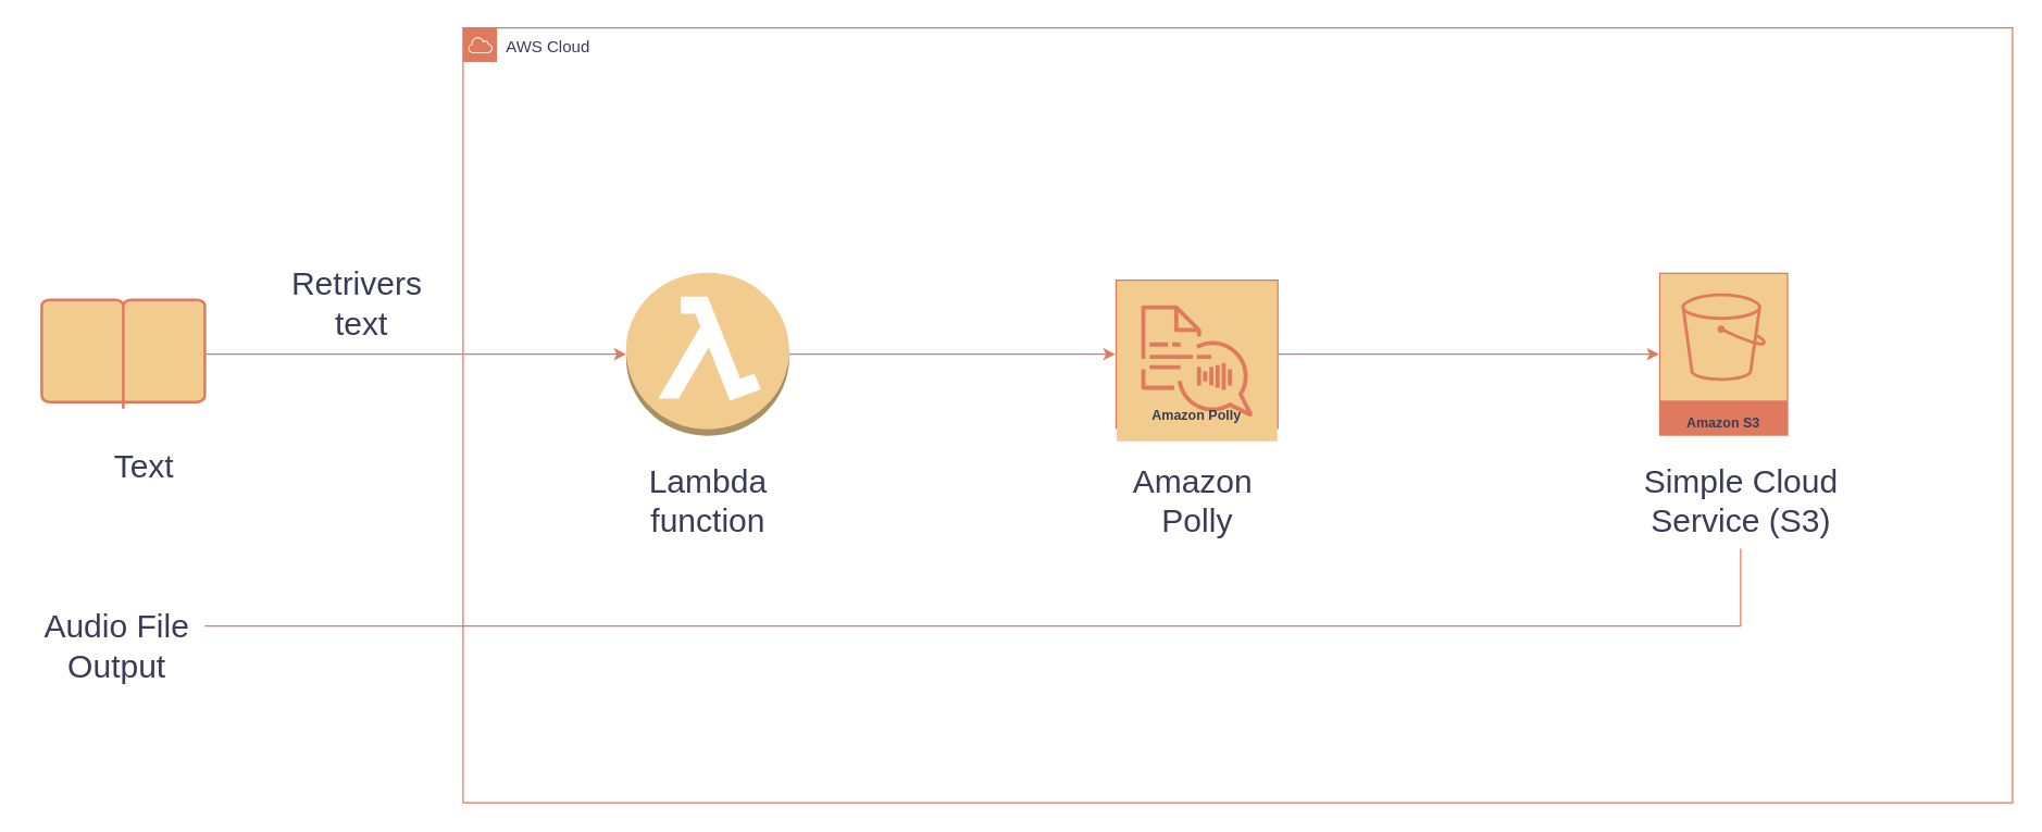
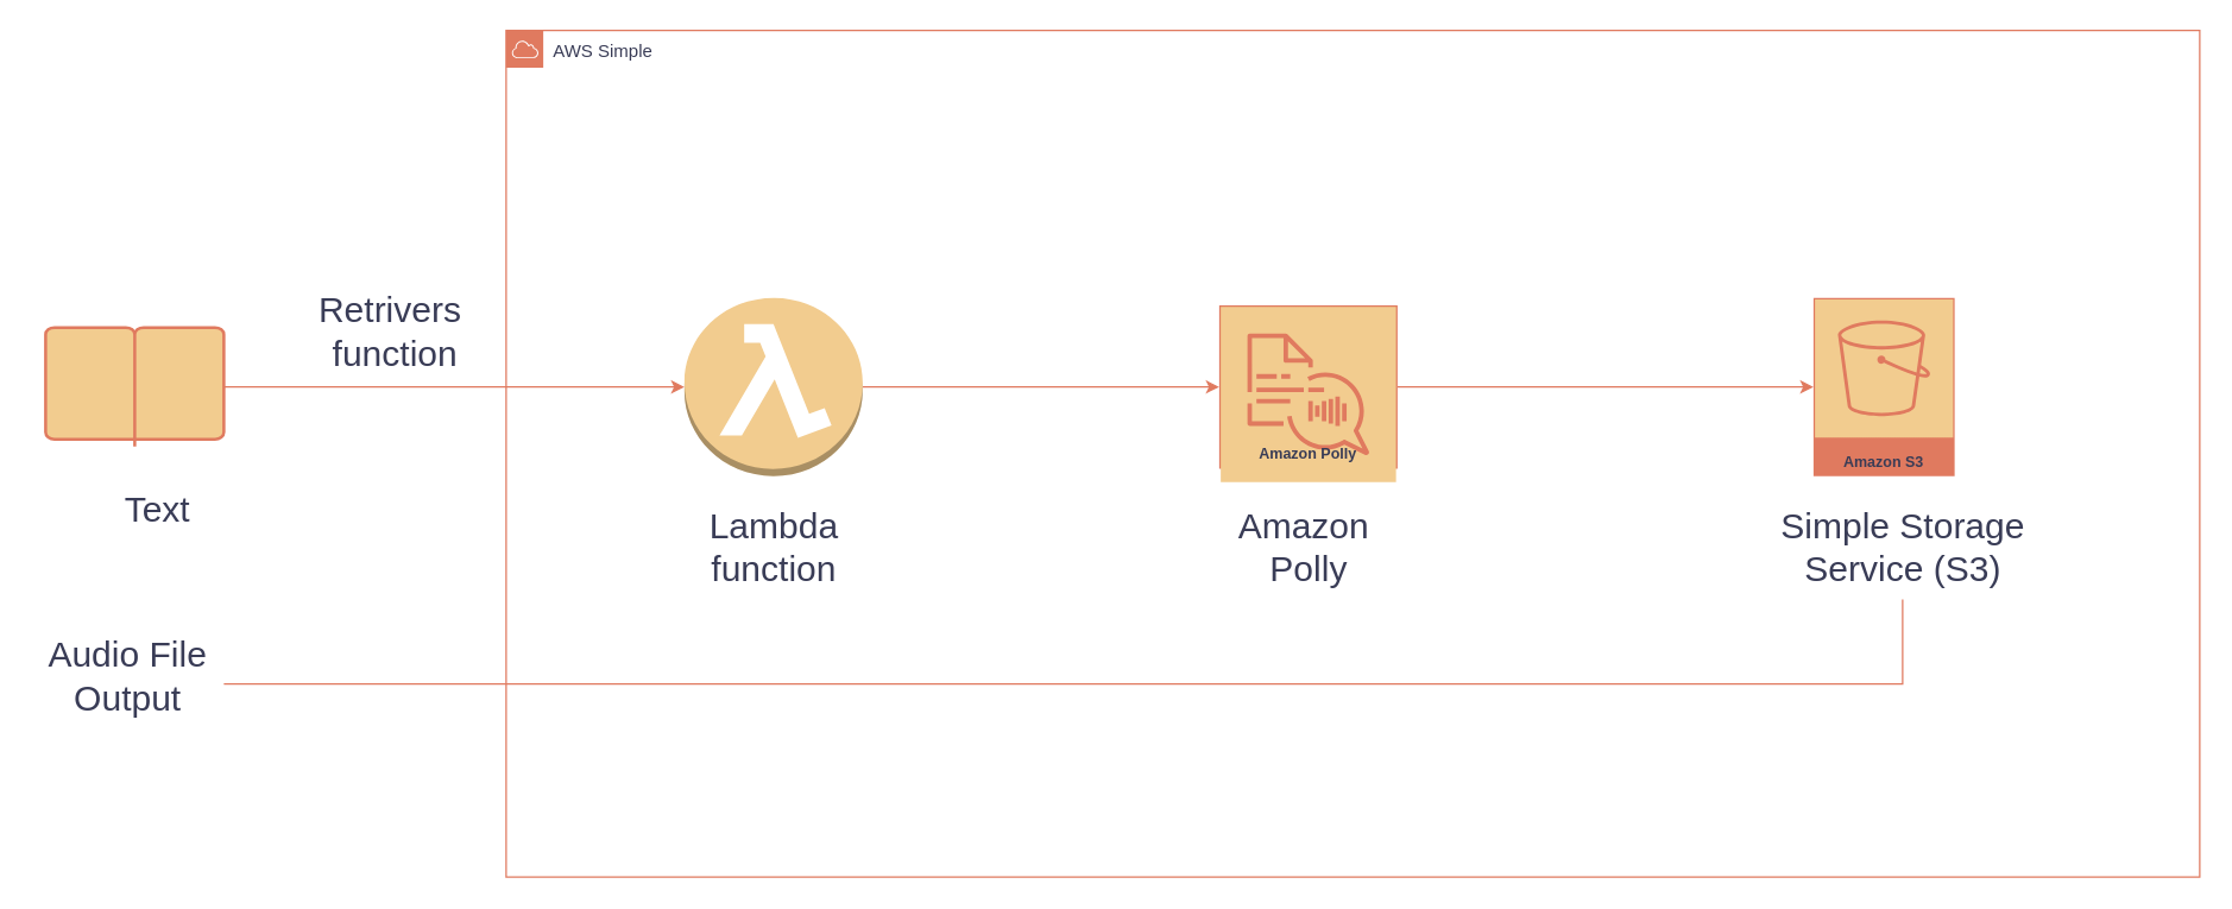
  <mxCell id="0" />
  <mxCell id="1" parent="0" />
- <mxCell id="2" value="AWS Cloud" style="outlineConnect=0;html=1;whiteSpace=wrap;fontSize=12;fontStyle=0;shape=mxgraph.aws4.group;grIcon=mxgraph.aws4.group_aws_cloud;fillColor=none;verticalAlign=top;align=left;spacingLeft=30;dashed=0;labelBackgroundColor=none;strokeColor=#E07A5F;fontColor=#393C56;rounded=0;" vertex="1" parent="1"><mxGeometry x="340" y="20" width="1140" height="570" as="geometry" /></mxCell>
+ <mxCell id="2" value="AWS Simple" style="outlineConnect=0;html=1;whiteSpace=wrap;fontSize=12;fontStyle=0;shape=mxgraph.aws4.group;grIcon=mxgraph.aws4.group_aws_cloud;fillColor=none;verticalAlign=top;align=left;spacingLeft=30;dashed=0;labelBackgroundColor=none;strokeColor=#E07A5F;fontColor=#393C56;rounded=0;" vertex="1" parent="1"><mxGeometry x="340" y="20" width="1140" height="570" as="geometry" /></mxCell>
  <mxCell id="3" style="edgeStyle=orthogonalEdgeStyle;rounded=0;orthogonalLoop=1;jettySize=auto;html=1;exitX=1;exitY=0.5;exitDx=0;exitDy=0;exitPerimeter=0;labelBackgroundColor=none;fontColor=default;strokeColor=#E07A5F;" edge="1" parent="1" source="4" target="6"><mxGeometry relative="1" as="geometry" /></mxCell>
  <mxCell id="4" value="" style="outlineConnect=0;dashed=0;verticalLabelPosition=bottom;verticalAlign=top;align=center;html=1;shape=mxgraph.aws3.lambda_function;labelBackgroundColor=none;fillColor=#F2CC8F;strokeColor=#E07A5F;fontColor=#393C56;rounded=0;" vertex="1" parent="1"><mxGeometry x="460" y="200" width="120" height="120" as="geometry" /></mxCell>
  <mxCell id="5" style="edgeStyle=orthogonalEdgeStyle;rounded=0;orthogonalLoop=1;jettySize=auto;html=1;labelBackgroundColor=none;fontColor=default;strokeColor=#E07A5F;" edge="1" parent="1" source="6" target="7"><mxGeometry relative="1" as="geometry" /></mxCell>
  <mxCell id="6" value="Amazon Polly" style="outlineConnect=0;dashed=0;verticalLabelPosition=middle;verticalAlign=bottom;align=center;html=1;whiteSpace=wrap;fontSize=10;fontStyle=1;spacing=3;shape=mxgraph.aws4.productIcon;prIcon=mxgraph.aws4.polly;labelBackgroundColor=none;fillColor=#F2CC8F;strokeColor=#E07A5F;fontColor=#393C56;rounded=0;" vertex="1" parent="1"><mxGeometry x="820" y="205" width="120" height="110" as="geometry" /></mxCell>
  <mxCell id="7" value="Amazon S3" style="outlineConnect=0;dashed=0;verticalLabelPosition=middle;verticalAlign=bottom;align=center;html=1;whiteSpace=wrap;fontSize=10;fontStyle=1;spacing=3;shape=mxgraph.aws4.productIcon;prIcon=mxgraph.aws4.s3;labelBackgroundColor=none;fillColor=#F2CC8F;strokeColor=#E07A5F;fontColor=#393C56;rounded=0;" vertex="1" parent="1"><mxGeometry x="1220" y="200" width="95" height="120" as="geometry" /></mxCell>
  <mxCell id="8" style="edgeStyle=orthogonalEdgeStyle;rounded=0;orthogonalLoop=1;jettySize=auto;html=1;labelBackgroundColor=none;fontColor=default;strokeColor=#E07A5F;" edge="1" parent="1" source="9" target="4"><mxGeometry relative="1" as="geometry" /></mxCell>
  <mxCell id="9" value="" style="html=1;verticalLabelPosition=bottom;align=center;labelBackgroundColor=none;verticalAlign=top;strokeWidth=2;shadow=0;dashed=0;shape=mxgraph.ios7.icons.book;fillColor=#F2CC8F;strokeColor=#E07A5F;fontColor=#393C56;rounded=0;" vertex="1" parent="1"><mxGeometry x="30" y="220" width="120" height="80" as="geometry" /></mxCell>
  <mxCell id="10" value="&lt;font style=&quot;font-size: 24px;&quot;&gt;Text&lt;/font&gt;" style="text;html=1;align=center;verticalAlign=middle;resizable=0;points=[];autosize=1;strokeColor=none;fillColor=none;labelBackgroundColor=none;fontColor=#393C56;rounded=0;" vertex="1" parent="1"><mxGeometry x="70" y="323" width="70" height="40" as="geometry" /></mxCell>
- <mxCell id="11" value="&lt;font style=&quot;font-size: 24px;&quot;&gt;Retrivers&amp;nbsp;&lt;/font&gt;&lt;div&gt;&lt;font style=&quot;font-size: 24px;&quot;&gt;text&lt;/font&gt;&lt;/div&gt;" style="text;html=1;align=center;verticalAlign=middle;resizable=0;points=[];autosize=1;strokeColor=none;fillColor=none;labelBackgroundColor=none;fontColor=#393C56;rounded=0;" vertex="1" parent="1"><mxGeometry x="200" y="188" width="130" height="70" as="geometry" /></mxCell>
+ <mxCell id="11" value="&lt;font style=&quot;font-size: 24px;&quot;&gt;Retrivers&amp;nbsp;&lt;/font&gt;&lt;div&gt;&lt;font style=&quot;font-size: 24px;&quot;&gt;function&lt;/font&gt;&lt;/div&gt;" style="text;html=1;align=center;verticalAlign=middle;resizable=0;points=[];autosize=1;strokeColor=none;fillColor=none;labelBackgroundColor=none;fontColor=#393C56;rounded=0;" vertex="1" parent="1"><mxGeometry x="200" y="188" width="130" height="70" as="geometry" /></mxCell>
  <mxCell id="12" value="&lt;span style=&quot;font-size: 24px;&quot;&gt;Lambda&lt;/span&gt;&lt;div&gt;&lt;span style=&quot;font-size: 24px;&quot;&gt;function&lt;/span&gt;&lt;/div&gt;" style="text;html=1;align=center;verticalAlign=middle;resizable=0;points=[];autosize=1;strokeColor=none;fillColor=none;labelBackgroundColor=none;fontColor=#393C56;rounded=0;" vertex="1" parent="1"><mxGeometry x="465" y="333" width="110" height="70" as="geometry" /></mxCell>
  <mxCell id="13" value="&lt;span style=&quot;font-size: 24px;&quot;&gt;Amazon&amp;nbsp;&lt;/span&gt;&lt;div&gt;&lt;span style=&quot;font-size: 24px;&quot;&gt;Polly&lt;/span&gt;&lt;/div&gt;" style="text;html=1;align=center;verticalAlign=middle;resizable=0;points=[];autosize=1;strokeColor=none;fillColor=none;labelBackgroundColor=none;fontColor=#393C56;rounded=0;" vertex="1" parent="1"><mxGeometry x="820" y="333" width="120" height="70" as="geometry" /></mxCell>
  <mxCell id="14" style="edgeStyle=orthogonalEdgeStyle;rounded=0;orthogonalLoop=1;jettySize=auto;html=1;labelBackgroundColor=none;fontColor=default;strokeColor=#E07A5F;endArrow=none;" edge="1" parent="1" source="15" target="16"><mxGeometry relative="1" as="geometry"><Array as="points"><mxPoint x="1280" y="460" /></Array></mxGeometry></mxCell>
- <mxCell id="15" value="&lt;span style=&quot;font-size: 24px;&quot;&gt;Simple Cloud&lt;/span&gt;&lt;div&gt;&lt;span style=&quot;font-size: 24px;&quot;&gt;Service (S3)&lt;/span&gt;&lt;/div&gt;" style="text;html=1;align=center;verticalAlign=middle;resizable=0;points=[];autosize=1;strokeColor=none;fillColor=none;labelBackgroundColor=none;fontColor=#393C56;rounded=0;" vertex="1" parent="1"><mxGeometry x="1185" y="333" width="190" height="70" as="geometry" /></mxCell>
- <mxCell id="16" value="&lt;span style=&quot;font-size: 24px;&quot;&gt;Audio File&lt;/span&gt;&lt;div&gt;&lt;span style=&quot;font-size: 24px;&quot;&gt;Output&lt;/span&gt;&lt;/div&gt;" style="text;html=1;align=center;verticalAlign=middle;resizable=0;points=[];autosize=1;strokeColor=none;fillColor=none;labelBackgroundColor=none;fontColor=#393C56;rounded=0;" vertex="1" parent="1"><mxGeometry x="20" y="440" width="130" height="70" as="geometry" /></mxCell>
+ <mxCell id="15" value="&lt;span style=&quot;font-size: 24px;&quot;&gt;Simple Storage&lt;/span&gt;&lt;div&gt;&lt;span style=&quot;font-size: 24px;&quot;&gt;Service (S3)&lt;/span&gt;&lt;/div&gt;" style="text;html=1;align=center;verticalAlign=middle;resizable=0;points=[];autosize=1;strokeColor=none;fillColor=none;labelBackgroundColor=none;fontColor=#393C56;rounded=0;" vertex="1" parent="1"><mxGeometry x="1185" y="333" width="190" height="70" as="geometry" /></mxCell>
+ <mxCell id="16" value="&lt;span style=&quot;font-size: 24px;&quot;&gt;Audio File&lt;/span&gt;&lt;div&gt;&lt;span style=&quot;font-size: 24px;&quot;&gt;Output&lt;/span&gt;&lt;/div&gt;" style="text;html=1;align=center;verticalAlign=middle;resizable=0;points=[];autosize=1;strokeColor=none;fillColor=none;labelBackgroundColor=none;fontColor=#393C56;rounded=0;" vertex="1" parent="1"><mxGeometry x="20" y="420" width="130" height="70" as="geometry" /></mxCell>
